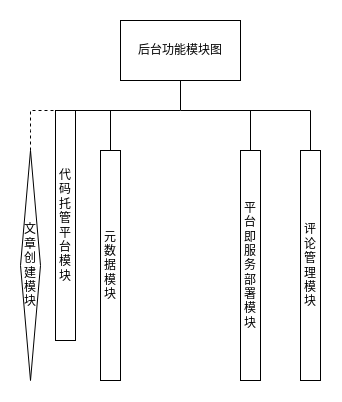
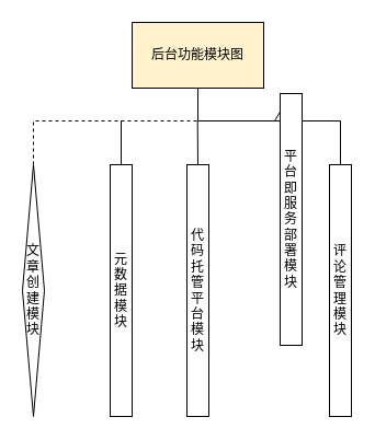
  <mxCell id="0" />
  <mxCell id="1" parent="0" />
- <mxCell id="2" value="后台功能模块图" style="rounded=0;whiteSpace=wrap;html=1;" parent="1" vertex="1"><mxGeometry x="120" y="20" width="120" height="60" as="geometry" /></mxCell>
+ <mxCell id="2" value="后台功能模块图" style="rounded=0;whiteSpace=wrap;html=1;fillColor=#fff2cc;" parent="1" vertex="1"><mxGeometry x="120" y="20" width="120" height="60" as="geometry" /></mxCell>
  <mxCell id="3" value="文章创建模块" style="rhombus;whiteSpace=wrap;html=1;" parent="1" vertex="1"><mxGeometry x="20" y="150" width="20" height="230" as="geometry" /></mxCell>
  <mxCell id="4" value="" style="endArrow=none;html=1;rounded=0;entryX=0.5;entryY=1;entryDx=0;entryDy=0;exitX=0.5;exitY=0;exitDx=0;exitDy=0;dashed=1;" parent="1" source="3" target="2" edge="1"><mxGeometry width="50" height="50" relative="1" as="geometry"><mxPoint x="30" y="140" as="sourcePoint" /><mxPoint x="-160" y="150" as="targetPoint" /><Array as="points"><mxPoint x="30" y="130" /><mxPoint x="30" y="110" /><mxPoint x="180" y="110" /></Array></mxGeometry></mxCell>
  <mxCell id="5" value="" style="endArrow=none;html=1;rounded=0;exitX=0.5;exitY=0;exitDx=0;exitDy=0;" parent="1" source="12" edge="1"><mxGeometry width="50" height="50" relative="1" as="geometry"><mxPoint x="310" y="140" as="sourcePoint" /><mxPoint x="180" y="80" as="targetPoint" /><Array as="points"><mxPoint x="310" y="110" /><mxPoint x="180" y="110" /></Array></mxGeometry></mxCell>
  <mxCell id="6" value="" style="endArrow=none;html=1;rounded=0;" parent="1" edge="1"><mxGeometry width="50" height="50" relative="1" as="geometry"><mxPoint x="110" y="150" as="sourcePoint" /><mxPoint x="110" y="110" as="targetPoint" /></mxGeometry></mxCell>
  <mxCell id="7" value="" style="endArrow=none;html=1;rounded=0;exitX=0.5;exitY=0;exitDx=0;exitDy=0;" parent="1" edge="1" source="10"><mxGeometry width="50" height="50" relative="1" as="geometry"><mxPoint x="180" y="140" as="sourcePoint" /><mxPoint x="179.71" y="110" as="targetPoint" /></mxGeometry></mxCell>
  <mxCell id="8" value="" style="endArrow=none;html=1;rounded=0;exitX=0.5;exitY=0;exitDx=0;exitDy=0;" parent="1" edge="1" source="11"><mxGeometry width="50" height="50" relative="1" as="geometry"><mxPoint x="250" y="140" as="sourcePoint" /><mxPoint x="250" y="110" as="targetPoint" /></mxGeometry></mxCell>
  <mxCell id="9" value="元数据模块" style="rounded=0;whiteSpace=wrap;html=1;" vertex="1" parent="1"><mxGeometry x="100" y="150" width="20" height="230" as="geometry" /></mxCell>
- <mxCell id="10" value="代码托管平台模块" style="rounded=0;whiteSpace=wrap;html=1;" vertex="1" parent="1"><mxGeometry x="55" y="110" width="20" height="230" as="geometry" /></mxCell>
- <mxCell id="11" value="平台即服务部署模块" style="rounded=0;whiteSpace=wrap;html=1;" vertex="1" parent="1"><mxGeometry x="240" y="150" width="20" height="230" as="geometry" /></mxCell>
+ <mxCell id="10" value="代码托管平台模块" style="rounded=0;whiteSpace=wrap;html=1;" vertex="1" parent="1"><mxGeometry x="170" y="150" width="20" height="230" as="geometry" /></mxCell>
+ <mxCell id="11" value="平台即服务部署模块" style="rounded=0;whiteSpace=wrap;html=1;" vertex="1" parent="1"><mxGeometry x="255" y="85" width="20" height="230" as="geometry" /></mxCell>
  <mxCell id="12" value="评论管理模块" style="rounded=0;whiteSpace=wrap;html=1;" vertex="1" parent="1"><mxGeometry x="300" y="150" width="20" height="230" as="geometry" /></mxCell>
